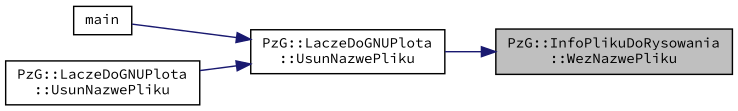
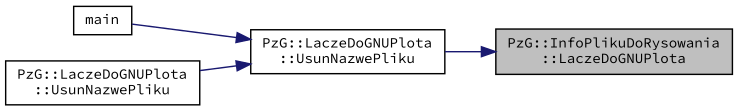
  digraph {
    rankdir=RL
    fontname="Source Code Pro"
    node [color=black fillcolor=white fontname="Source Code Pro" fontsize=10 shape=record style=filled]
    edge [color=midnightblue dir=back fontname="Source Code Pro" fontsize=10 labelfontname=Helvetica labelfontsize=10 style=solid]
-   n1 [fillcolor=grey75 fontcolor=black height=0.2 label="PzG::InfoPlikuDoRysowania\l::WezNazwePliku" width=0.4]
+   n1 [fillcolor=grey75 fontcolor=black height=0.2 label="PzG::InfoPlikuDoRysowania\l::LaczeDoGNUPlota" width=0.4]
    n2 [height=0.2 label="PzG::LaczeDoGNUPlota\l::UsunNazwePliku" width=0.4]
    n3 [height=0.2 label=main width=0.4]
    n4 [height=0.2 label="PzG::LaczeDoGNUPlota\l::UsunNazwePliku" width=0.4]
    n1 -> n2
    n2 -> n3
    n2 -> n4
  }
